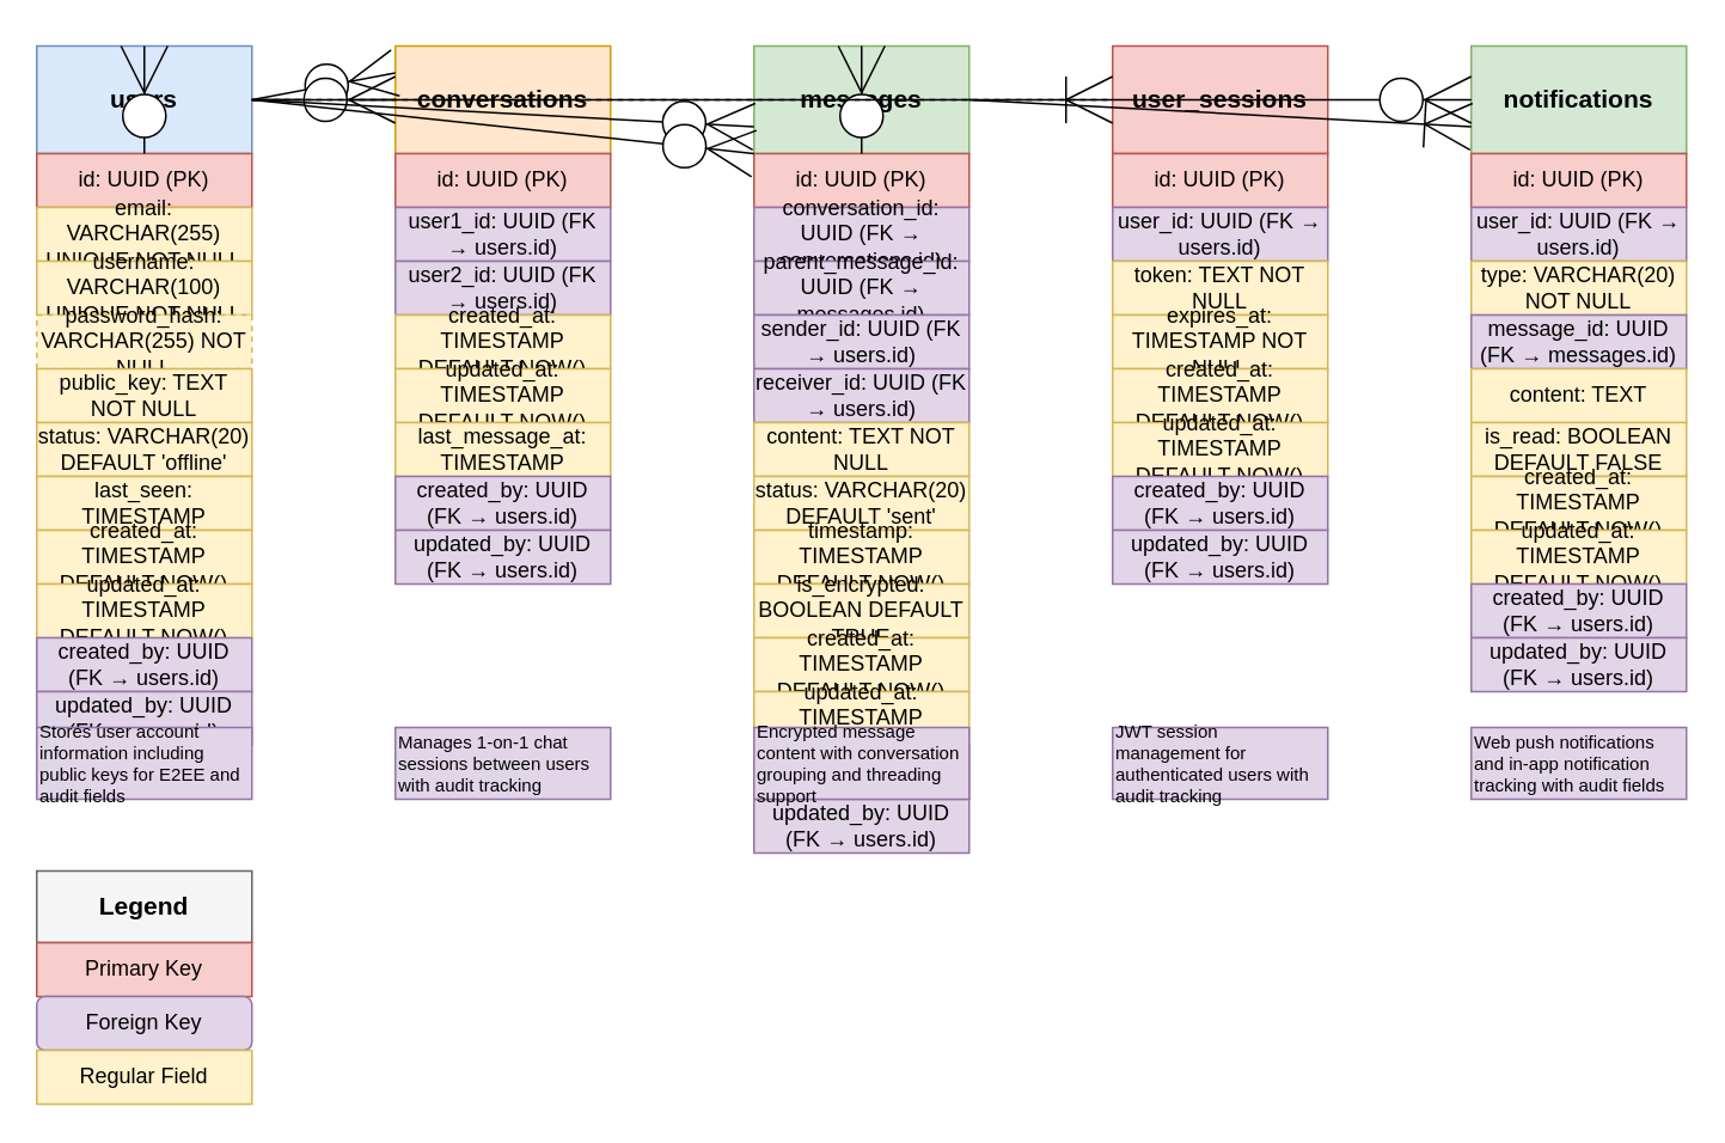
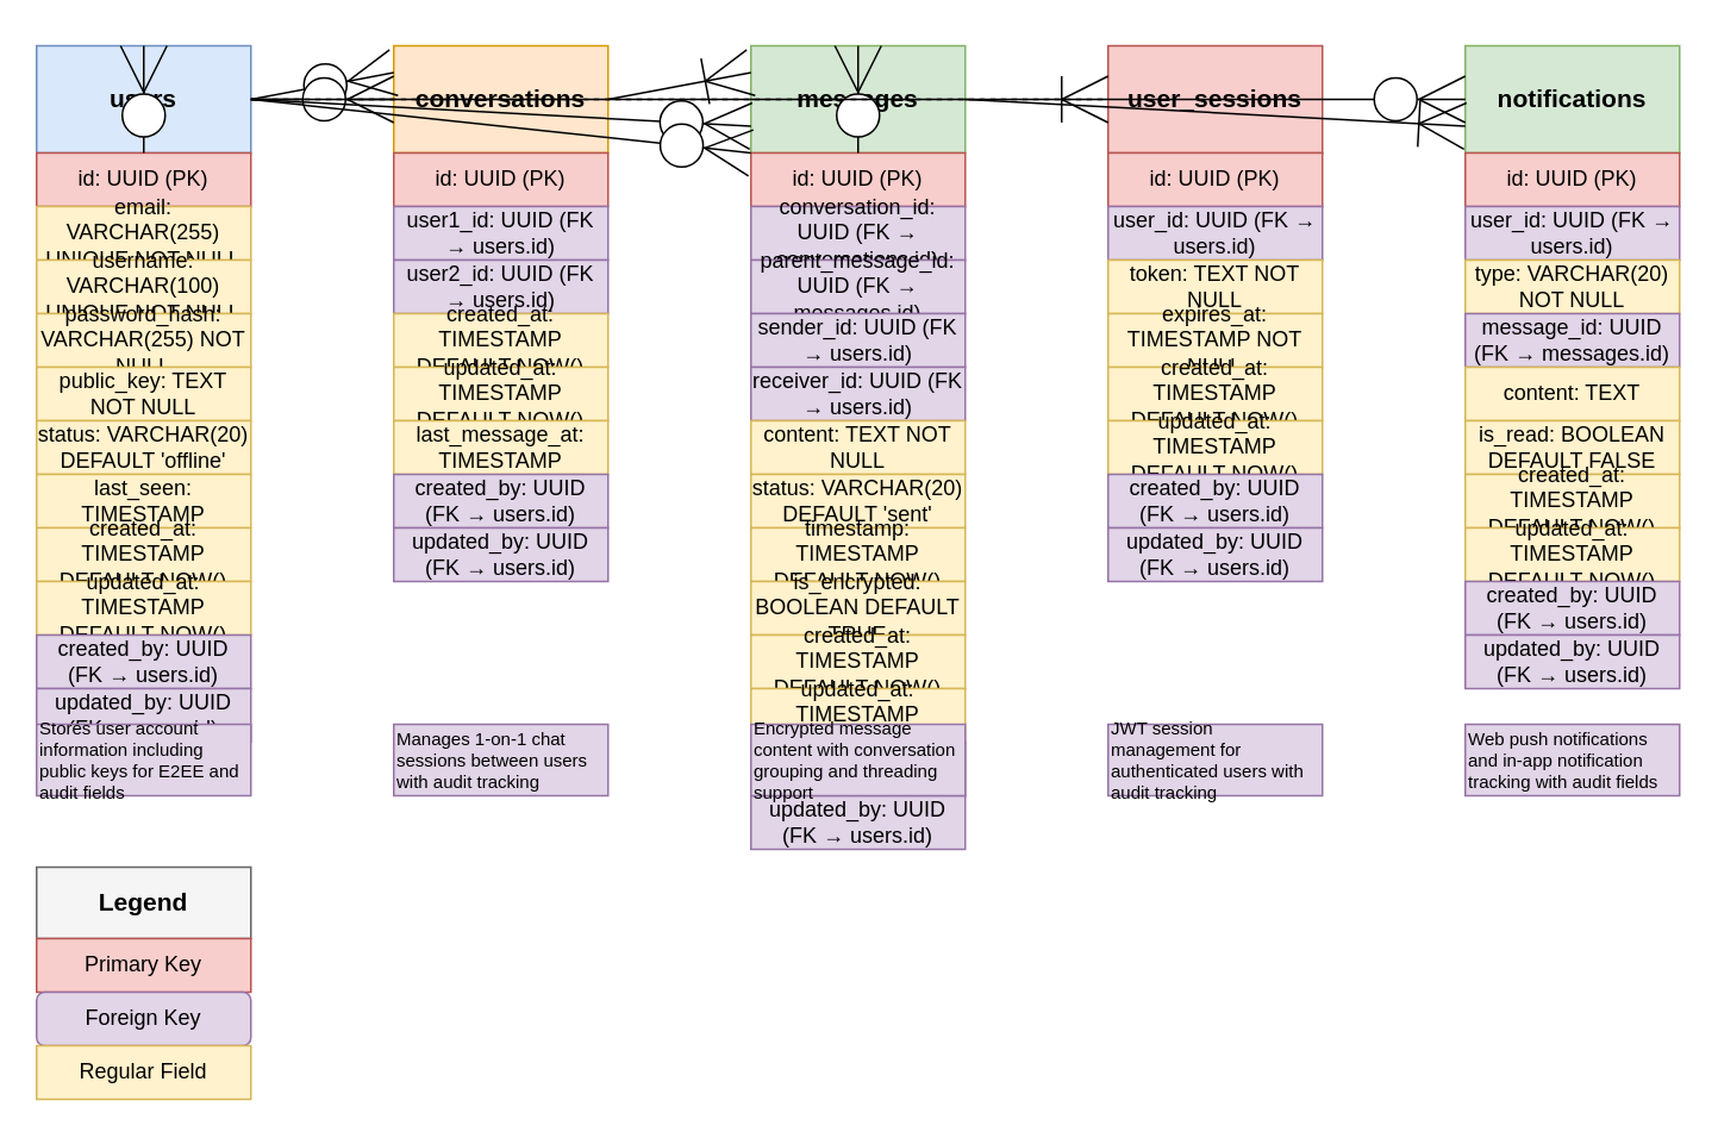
  <mxCell id="0" />
  <mxCell id="1" parent="0" />
  <mxCell id="2" value="users" style="rounded=0;whiteSpace=wrap;html=1;fillColor=#dae8fc;strokeColor=#6c8ebf;fontSize=14;fontStyle=1;" vertex="1" parent="1"><mxGeometry x="20" y="20" width="120" height="60" as="geometry" /></mxCell>
  <mxCell id="3" value="id: UUID (PK)" style="rounded=0;whiteSpace=wrap;html=1;fillColor=#f8cecc;strokeColor=#b85450;fontSize=12;" vertex="1" parent="1"><mxGeometry x="20" y="80" width="120" height="30" as="geometry" /></mxCell>
  <mxCell id="4" value="email: VARCHAR(255) UNIQUE NOT NULL" style="rounded=0;whiteSpace=wrap;html=1;fillColor=#fff2cc;strokeColor=#d6b656;fontSize=12;" vertex="1" parent="1"><mxGeometry x="20" y="110" width="120" height="30" as="geometry" /></mxCell>
  <mxCell id="5" value="username: VARCHAR(100) UNIQUE NOT NULL" style="rounded=0;whiteSpace=wrap;html=1;fillColor=#fff2cc;strokeColor=#d6b656;fontSize=12;" vertex="1" parent="1"><mxGeometry x="20" y="140" width="120" height="30" as="geometry" /></mxCell>
- <mxCell id="6" value="password_hash: VARCHAR(255) NOT NULL" style="rounded=0;whiteSpace=wrap;html=1;fillColor=#fff2cc;strokeColor=#d6b656;fontSize=12;dashed=1;" vertex="1" parent="1"><mxGeometry x="20" y="170" width="120" height="30" as="geometry" /></mxCell>
+ <mxCell id="6" value="password_hash: VARCHAR(255) NOT NULL" style="rounded=0;whiteSpace=wrap;html=1;fillColor=#fff2cc;strokeColor=#d6b656;fontSize=12;" vertex="1" parent="1"><mxGeometry x="20" y="170" width="120" height="30" as="geometry" /></mxCell>
  <mxCell id="7" value="public_key: TEXT NOT NULL" style="rounded=0;whiteSpace=wrap;html=1;fillColor=#fff2cc;strokeColor=#d6b656;fontSize=12;" vertex="1" parent="1"><mxGeometry x="20" y="200" width="120" height="30" as="geometry" /></mxCell>
  <mxCell id="8" value="status: VARCHAR(20) DEFAULT 'offline'" style="rounded=0;whiteSpace=wrap;html=1;fillColor=#fff2cc;strokeColor=#d6b656;fontSize=12;" vertex="1" parent="1"><mxGeometry x="20" y="230" width="120" height="30" as="geometry" /></mxCell>
  <mxCell id="9" value="last_seen: TIMESTAMP" style="rounded=0;whiteSpace=wrap;html=1;fillColor=#fff2cc;strokeColor=#d6b656;fontSize=12;" vertex="1" parent="1"><mxGeometry x="20" y="260" width="120" height="30" as="geometry" /></mxCell>
  <mxCell id="10" value="created_at: TIMESTAMP DEFAULT NOW()" style="rounded=0;whiteSpace=wrap;html=1;fillColor=#fff2cc;strokeColor=#d6b656;fontSize=12;" vertex="1" parent="1"><mxGeometry x="20" y="290" width="120" height="30" as="geometry" /></mxCell>
  <mxCell id="11" value="updated_at: TIMESTAMP DEFAULT NOW()" style="rounded=0;whiteSpace=wrap;html=1;fillColor=#fff2cc;strokeColor=#d6b656;fontSize=12;" vertex="1" parent="1"><mxGeometry x="20" y="320" width="120" height="30" as="geometry" /></mxCell>
  <mxCell id="12" value="created_by: UUID (FK → users.id)" style="rounded=0;whiteSpace=wrap;html=1;fillColor=#e1d5e7;strokeColor=#9673a6;fontSize=12;" vertex="1" parent="1"><mxGeometry x="20" y="350" width="120" height="30" as="geometry" /></mxCell>
  <mxCell id="13" value="updated_by: UUID (FK → users.id)" style="rounded=0;whiteSpace=wrap;html=1;fillColor=#e1d5e7;strokeColor=#9673a6;fontSize=12;" vertex="1" parent="1"><mxGeometry x="20" y="380" width="120" height="30" as="geometry" /></mxCell>
  <mxCell id="14" value="conversations" style="rounded=0;whiteSpace=wrap;html=1;fillColor=#ffe6cc;strokeColor=#d79b00;fontSize=14;fontStyle=1;" vertex="1" parent="1"><mxGeometry x="220" y="20" width="120" height="60" as="geometry" /></mxCell>
  <mxCell id="15" value="id: UUID (PK)" style="rounded=0;whiteSpace=wrap;html=1;fillColor=#f8cecc;strokeColor=#b85450;fontSize=12;" vertex="1" parent="1"><mxGeometry x="220" y="80" width="120" height="30" as="geometry" /></mxCell>
  <mxCell id="16" value="user1_id: UUID (FK → users.id)" style="rounded=0;whiteSpace=wrap;html=1;fillColor=#e1d5e7;strokeColor=#9673a6;fontSize=12;" vertex="1" parent="1"><mxGeometry x="220" y="110" width="120" height="30" as="geometry" /></mxCell>
  <mxCell id="17" value="user2_id: UUID (FK → users.id)" style="rounded=0;whiteSpace=wrap;html=1;fillColor=#e1d5e7;strokeColor=#9673a6;fontSize=12;" vertex="1" parent="1"><mxGeometry x="220" y="140" width="120" height="30" as="geometry" /></mxCell>
  <mxCell id="18" value="created_at: TIMESTAMP DEFAULT NOW()" style="rounded=0;whiteSpace=wrap;html=1;fillColor=#fff2cc;strokeColor=#d6b656;fontSize=12;" vertex="1" parent="1"><mxGeometry x="220" y="170" width="120" height="30" as="geometry" /></mxCell>
  <mxCell id="19" value="updated_at: TIMESTAMP DEFAULT NOW()" style="rounded=0;whiteSpace=wrap;html=1;fillColor=#fff2cc;strokeColor=#d6b656;fontSize=12;" vertex="1" parent="1"><mxGeometry x="220" y="200" width="120" height="30" as="geometry" /></mxCell>
  <mxCell id="20" value="last_message_at: TIMESTAMP" style="rounded=0;whiteSpace=wrap;html=1;fillColor=#fff2cc;strokeColor=#d6b656;fontSize=12;" vertex="1" parent="1"><mxGeometry x="220" y="230" width="120" height="30" as="geometry" /></mxCell>
  <mxCell id="21" value="created_by: UUID (FK → users.id)" style="rounded=0;whiteSpace=wrap;html=1;fillColor=#e1d5e7;strokeColor=#9673a6;fontSize=12;" vertex="1" parent="1"><mxGeometry x="220" y="260" width="120" height="30" as="geometry" /></mxCell>
  <mxCell id="22" value="updated_by: UUID (FK → users.id)" style="rounded=0;whiteSpace=wrap;html=1;fillColor=#e1d5e7;strokeColor=#9673a6;fontSize=12;" vertex="1" parent="1"><mxGeometry x="220" y="290" width="120" height="30" as="geometry" /></mxCell>
  <mxCell id="23" value="messages" style="rounded=0;whiteSpace=wrap;html=1;fillColor=#d5e8d4;strokeColor=#82b366;fontSize=14;fontStyle=1;" vertex="1" parent="1"><mxGeometry x="420" y="20" width="120" height="60" as="geometry" /></mxCell>
  <mxCell id="24" value="id: UUID (PK)" style="rounded=0;whiteSpace=wrap;html=1;fillColor=#f8cecc;strokeColor=#b85450;fontSize=12;" vertex="1" parent="1"><mxGeometry x="420" y="80" width="120" height="30" as="geometry" /></mxCell>
  <mxCell id="25" value="conversation_id: UUID (FK → conversations.id)" style="rounded=0;whiteSpace=wrap;html=1;fillColor=#e1d5e7;strokeColor=#9673a6;fontSize=12;" vertex="1" parent="1"><mxGeometry x="420" y="110" width="120" height="30" as="geometry" /></mxCell>
  <mxCell id="26" value="parent_message_id: UUID (FK → messages.id)" style="rounded=0;whiteSpace=wrap;html=1;fillColor=#e1d5e7;strokeColor=#9673a6;fontSize=12;" vertex="1" parent="1"><mxGeometry x="420" y="140" width="120" height="30" as="geometry" /></mxCell>
  <mxCell id="27" value="sender_id: UUID (FK → users.id)" style="rounded=0;whiteSpace=wrap;html=1;fillColor=#e1d5e7;strokeColor=#9673a6;fontSize=12;" vertex="1" parent="1"><mxGeometry x="420" y="170" width="120" height="30" as="geometry" /></mxCell>
  <mxCell id="28" value="receiver_id: UUID (FK → users.id)" style="rounded=0;whiteSpace=wrap;html=1;fillColor=#e1d5e7;strokeColor=#9673a6;fontSize=12;" vertex="1" parent="1"><mxGeometry x="420" y="200" width="120" height="30" as="geometry" /></mxCell>
  <mxCell id="29" value="content: TEXT NOT NULL" style="rounded=0;whiteSpace=wrap;html=1;fillColor=#fff2cc;strokeColor=#d6b656;fontSize=12;" vertex="1" parent="1"><mxGeometry x="420" y="230" width="120" height="30" as="geometry" /></mxCell>
  <mxCell id="30" value="status: VARCHAR(20) DEFAULT 'sent'" style="rounded=0;whiteSpace=wrap;html=1;fillColor=#fff2cc;strokeColor=#d6b656;fontSize=12;" vertex="1" parent="1"><mxGeometry x="420" y="260" width="120" height="30" as="geometry" /></mxCell>
  <mxCell id="31" value="timestamp: TIMESTAMP DEFAULT NOW()" style="rounded=0;whiteSpace=wrap;html=1;fillColor=#fff2cc;strokeColor=#d6b656;fontSize=12;" vertex="1" parent="1"><mxGeometry x="420" y="290" width="120" height="30" as="geometry" /></mxCell>
  <mxCell id="32" value="is_encrypted: BOOLEAN DEFAULT TRUE" style="rounded=0;whiteSpace=wrap;html=1;fillColor=#fff2cc;strokeColor=#d6b656;fontSize=12;" vertex="1" parent="1"><mxGeometry x="420" y="320" width="120" height="30" as="geometry" /></mxCell>
  <mxCell id="33" value="created_at: TIMESTAMP DEFAULT NOW()" style="rounded=0;whiteSpace=wrap;html=1;fillColor=#fff2cc;strokeColor=#d6b656;fontSize=12;" vertex="1" parent="1"><mxGeometry x="420" y="350" width="120" height="30" as="geometry" /></mxCell>
  <mxCell id="34" value="updated_at: TIMESTAMP DEFAULT NOW()" style="rounded=0;whiteSpace=wrap;html=1;fillColor=#fff2cc;strokeColor=#d6b656;fontSize=12;" vertex="1" parent="1"><mxGeometry x="420" y="380" width="120" height="30" as="geometry" /></mxCell>
  <mxCell id="35" value="created_by: UUID (FK → users.id)" style="rounded=0;whiteSpace=wrap;html=1;fillColor=#e1d5e7;strokeColor=#9673a6;fontSize=12;" vertex="1" parent="1"><mxGeometry x="420" y="410" width="120" height="30" as="geometry" /></mxCell>
  <mxCell id="36" value="updated_by: UUID (FK → users.id)" style="rounded=0;whiteSpace=wrap;html=1;fillColor=#e1d5e7;strokeColor=#9673a6;fontSize=12;" vertex="1" parent="1"><mxGeometry x="420" y="440" width="120" height="30" as="geometry" /></mxCell>
  <mxCell id="37" value="user_sessions" style="rounded=0;whiteSpace=wrap;html=1;fillColor=#f8cecc;strokeColor=#b85450;fontSize=14;fontStyle=1;" vertex="1" parent="1"><mxGeometry x="620" y="20" width="120" height="60" as="geometry" /></mxCell>
  <mxCell id="38" value="id: UUID (PK)" style="rounded=0;whiteSpace=wrap;html=1;fillColor=#f8cecc;strokeColor=#b85450;fontSize=12;" vertex="1" parent="1"><mxGeometry x="620" y="80" width="120" height="30" as="geometry" /></mxCell>
  <mxCell id="39" value="user_id: UUID (FK → users.id)" style="rounded=0;whiteSpace=wrap;html=1;fillColor=#e1d5e7;strokeColor=#9673a6;fontSize=12;" vertex="1" parent="1"><mxGeometry x="620" y="110" width="120" height="30" as="geometry" /></mxCell>
  <mxCell id="40" value="token: TEXT NOT NULL" style="rounded=0;whiteSpace=wrap;html=1;fillColor=#fff2cc;strokeColor=#d6b656;fontSize=12;" vertex="1" parent="1"><mxGeometry x="620" y="140" width="120" height="30" as="geometry" /></mxCell>
  <mxCell id="41" value="expires_at: TIMESTAMP NOT NULL" style="rounded=0;whiteSpace=wrap;html=1;fillColor=#fff2cc;strokeColor=#d6b656;fontSize=12;" vertex="1" parent="1"><mxGeometry x="620" y="170" width="120" height="30" as="geometry" /></mxCell>
  <mxCell id="42" value="created_at: TIMESTAMP DEFAULT NOW()" style="rounded=0;whiteSpace=wrap;html=1;fillColor=#fff2cc;strokeColor=#d6b656;fontSize=12;" vertex="1" parent="1"><mxGeometry x="620" y="200" width="120" height="30" as="geometry" /></mxCell>
  <mxCell id="43" value="updated_at: TIMESTAMP DEFAULT NOW()" style="rounded=0;whiteSpace=wrap;html=1;fillColor=#fff2cc;strokeColor=#d6b656;fontSize=12;" vertex="1" parent="1"><mxGeometry x="620" y="230" width="120" height="30" as="geometry" /></mxCell>
  <mxCell id="44" value="created_by: UUID (FK → users.id)" style="rounded=0;whiteSpace=wrap;html=1;fillColor=#e1d5e7;strokeColor=#9673a6;fontSize=12;" vertex="1" parent="1"><mxGeometry x="620" y="260" width="120" height="30" as="geometry" /></mxCell>
  <mxCell id="45" value="updated_by: UUID (FK → users.id)" style="rounded=0;whiteSpace=wrap;html=1;fillColor=#e1d5e7;strokeColor=#9673a6;fontSize=12;" vertex="1" parent="1"><mxGeometry x="620" y="290" width="120" height="30" as="geometry" /></mxCell>
  <mxCell id="46" value="notifications" style="rounded=0;whiteSpace=wrap;html=1;fillColor=#d5e8d4;strokeColor=#82b366;fontSize=14;fontStyle=1;" vertex="1" parent="1"><mxGeometry x="820" y="20" width="120" height="60" as="geometry" /></mxCell>
  <mxCell id="47" value="id: UUID (PK)" style="rounded=0;whiteSpace=wrap;html=1;fillColor=#f8cecc;strokeColor=#b85450;fontSize=12;" vertex="1" parent="1"><mxGeometry x="820" y="80" width="120" height="30" as="geometry" /></mxCell>
  <mxCell id="48" value="user_id: UUID (FK → users.id)" style="rounded=0;whiteSpace=wrap;html=1;fillColor=#e1d5e7;strokeColor=#9673a6;fontSize=12;" vertex="1" parent="1"><mxGeometry x="820" y="110" width="120" height="30" as="geometry" /></mxCell>
  <mxCell id="49" value="type: VARCHAR(20) NOT NULL" style="rounded=0;whiteSpace=wrap;html=1;fillColor=#fff2cc;strokeColor=#d6b656;fontSize=12;" vertex="1" parent="1"><mxGeometry x="820" y="140" width="120" height="30" as="geometry" /></mxCell>
  <mxCell id="50" value="message_id: UUID (FK → messages.id)" style="rounded=0;whiteSpace=wrap;html=1;fillColor=#e1d5e7;strokeColor=#9673a6;fontSize=12;" vertex="1" parent="1"><mxGeometry x="820" y="170" width="120" height="30" as="geometry" /></mxCell>
  <mxCell id="51" value="content: TEXT" style="rounded=0;whiteSpace=wrap;html=1;fillColor=#fff2cc;strokeColor=#d6b656;fontSize=12;" vertex="1" parent="1"><mxGeometry x="820" y="200" width="120" height="30" as="geometry" /></mxCell>
  <mxCell id="52" value="is_read: BOOLEAN DEFAULT FALSE" style="rounded=0;whiteSpace=wrap;html=1;fillColor=#fff2cc;strokeColor=#d6b656;fontSize=12;" vertex="1" parent="1"><mxGeometry x="820" y="230" width="120" height="30" as="geometry" /></mxCell>
  <mxCell id="53" value="created_at: TIMESTAMP DEFAULT NOW()" style="rounded=0;whiteSpace=wrap;html=1;fillColor=#fff2cc;strokeColor=#d6b656;fontSize=12;" vertex="1" parent="1"><mxGeometry x="820" y="260" width="120" height="30" as="geometry" /></mxCell>
  <mxCell id="54" value="updated_at: TIMESTAMP DEFAULT NOW()" style="rounded=0;whiteSpace=wrap;html=1;fillColor=#fff2cc;strokeColor=#d6b656;fontSize=12;" vertex="1" parent="1"><mxGeometry x="820" y="290" width="120" height="30" as="geometry" /></mxCell>
  <mxCell id="55" value="created_by: UUID (FK → users.id)" style="rounded=0;whiteSpace=wrap;html=1;fillColor=#e1d5e7;strokeColor=#9673a6;fontSize=12;" vertex="1" parent="1"><mxGeometry x="820" y="320" width="120" height="30" as="geometry" /></mxCell>
  <mxCell id="56" value="updated_by: UUID (FK → users.id)" style="rounded=0;whiteSpace=wrap;html=1;fillColor=#e1d5e7;strokeColor=#9673a6;fontSize=12;" vertex="1" parent="1"><mxGeometry x="820" y="350" width="120" height="30" as="geometry" /></mxCell>
  <mxCell id="57" value="" style="endArrow=ERzeroToMany;endFill=1;endSize=24;html=1;rounded=0;exitX=1;exitY=0.5;exitDx=0;exitDy=0;entryX=0;entryY=0.25;entryDx=0;entryDy=0;" edge="1" parent="1" source="2" target="14"><mxGeometry width="160" relative="1" as="geometry"><mxPoint x="180" y="50" as="sourcePoint" /><mxPoint x="340" y="50" as="targetPoint" /></mxGeometry></mxCell>
  <mxCell id="58" value="" style="endArrow=ERzeroToMany;endFill=1;endSize=24;html=1;rounded=0;exitX=1;exitY=0.5;exitDx=0;exitDy=0;entryX=0;entryY=0.5;entryDx=0;entryDy=0;" edge="1" parent="1" source="2" target="14"><mxGeometry width="160" relative="1" as="geometry"><mxPoint x="180" y="50" as="sourcePoint" /><mxPoint x="340" y="50" as="targetPoint" /></mxGeometry></mxCell>
+ <mxCell id="59" value="" style="endArrow=ERoneToMany;endFill=1;endSize=24;html=1;rounded=0;exitX=1;exitY=0.5;exitDx=0;exitDy=0;entryX=0;entryY=0.25;entryDx=0;entryDy=0;" edge="1" parent="1" source="14" target="23"><mxGeometry width="160" relative="1" as="geometry"><mxPoint x="380" y="50" as="sourcePoint" /><mxPoint x="540" y="50" as="targetPoint" /></mxGeometry></mxCell>
  <mxCell id="60" value="" style="endArrow=ERzeroToMany;endFill=1;endSize=24;html=1;rounded=0;exitX=0.5;exitY=1;exitDx=0;exitDy=0;entryX=0.5;entryY=0;entryDx=0;entryDy=0;" edge="1" parent="1" source="23" target="23"><mxGeometry width="160" relative="1" as="geometry"><mxPoint x="480" y="440" as="sourcePoint" /><mxPoint x="480" y="80" as="targetPoint" /></mxGeometry></mxCell>
  <mxCell id="61" value="" style="endArrow=ERzeroToMany;endFill=1;endSize=24;html=1;rounded=0;exitX=1;exitY=0.5;exitDx=0;exitDy=0;entryX=0;entryY=0.75;entryDx=0;entryDy=0;" edge="1" parent="1" source="2" target="23"><mxGeometry width="160" relative="1" as="geometry"><mxPoint x="180" y="50" as="sourcePoint" /><mxPoint x="540" y="50" as="targetPoint" /></mxGeometry></mxCell>
  <mxCell id="62" value="" style="endArrow=ERzeroToMany;endFill=1;endSize=24;html=1;rounded=0;exitX=1;exitY=0.5;exitDx=0;exitDy=0;entryX=0;entryY=1;entryDx=0;entryDy=0;" edge="1" parent="1" source="2" target="23"><mxGeometry width="160" relative="1" as="geometry"><mxPoint x="180" y="50" as="sourcePoint" /><mxPoint x="540" y="50" as="targetPoint" /></mxGeometry></mxCell>
  <mxCell id="63" value="" style="endArrow=ERoneToMany;endFill=1;endSize=24;html=1;rounded=0;exitX=1;exitY=0.5;exitDx=0;exitDy=0;entryX=0;entryY=0.5;entryDx=0;entryDy=0;dashed=1;" edge="1" parent="1" source="2" target="37"><mxGeometry width="160" relative="1" as="geometry"><mxPoint x="180" y="50" as="sourcePoint" /><mxPoint x="620" y="50" as="targetPoint" /></mxGeometry></mxCell>
  <mxCell id="64" value="" style="endArrow=ERzeroToMany;endFill=1;endSize=24;html=1;rounded=0;exitX=1;exitY=0.5;exitDx=0;exitDy=0;entryX=0;entryY=0.5;entryDx=0;entryDy=0;" edge="1" parent="1" source="2" target="46"><mxGeometry width="160" relative="1" as="geometry"><mxPoint x="180" y="50" as="sourcePoint" /><mxPoint x="820" y="50" as="targetPoint" /></mxGeometry></mxCell>
  <mxCell id="65" value="" style="endArrow=ERoneToMany;endFill=1;endSize=24;html=1;rounded=0;exitX=1;exitY=0.5;exitDx=0;exitDy=0;entryX=0;entryY=0.75;entryDx=0;entryDy=0;" edge="1" parent="1" source="23" target="46"><mxGeometry width="160" relative="1" as="geometry"><mxPoint x="580" y="50" as="sourcePoint" /><mxPoint x="820" y="50" as="targetPoint" /></mxGeometry></mxCell>
  <mxCell id="66" value="" style="endArrow=ERzeroToMany;endFill=1;endSize=24;html=1;rounded=0;exitX=0.5;exitY=1;exitDx=0;exitDy=0;entryX=0.5;entryY=0;entryDx=0;entryDy=0;" edge="1" parent="1" source="2" target="2"><mxGeometry width="160" relative="1" as="geometry"><mxPoint x="80" y="380" as="sourcePoint" /><mxPoint x="80" y="80" as="targetPoint" /></mxGeometry></mxCell>
  <mxCell id="67" value="Legend" style="rounded=0;whiteSpace=wrap;html=1;fillColor=#f5f5f5;strokeColor=#666666;fontSize=14;fontStyle=1;" vertex="1" parent="1"><mxGeometry x="20" y="480" width="120" height="40" as="geometry" /></mxCell>
  <mxCell id="68" value="Primary Key" style="rounded=0;whiteSpace=wrap;html=1;fillColor=#f8cecc;strokeColor=#b85450;fontSize=12;" vertex="1" parent="1"><mxGeometry x="20" y="520" width="120" height="30" as="geometry" /></mxCell>
  <mxCell id="69" value="Foreign Key" style="whiteSpace=wrap;html=1;fillColor=#e1d5e7;strokeColor=#9673a6;fontSize=12;rounded=1;" vertex="1" parent="1"><mxGeometry x="20" y="550" width="120" height="30" as="geometry" /></mxCell>
  <mxCell id="70" value="Regular Field" style="rounded=0;whiteSpace=wrap;html=1;fillColor=#fff2cc;strokeColor=#d6b656;fontSize=12;" vertex="1" parent="1"><mxGeometry x="20" y="580" width="120" height="30" as="geometry" /></mxCell>
  <mxCell id="71" value="Stores user account information including public keys for E2EE and audit fields" style="rounded=0;whiteSpace=wrap;html=1;fillColor=#e1d5e7;strokeColor=#9673a6;fontSize=10;align=left;" vertex="1" parent="1"><mxGeometry x="20" y="400" width="120" height="40" as="geometry" /></mxCell>
  <mxCell id="72" value="Manages 1-on-1 chat sessions between users with audit tracking" style="rounded=0;whiteSpace=wrap;html=1;fillColor=#e1d5e7;strokeColor=#9673a6;fontSize=10;align=left;" vertex="1" parent="1"><mxGeometry x="220" y="400" width="120" height="40" as="geometry" /></mxCell>
  <mxCell id="73" value="Encrypted message content with conversation grouping and threading support" style="rounded=0;whiteSpace=wrap;html=1;fillColor=#e1d5e7;strokeColor=#9673a6;fontSize=10;align=left;" vertex="1" parent="1"><mxGeometry x="420" y="400" width="120" height="40" as="geometry" /></mxCell>
  <mxCell id="74" value="JWT session management for authenticated users with audit tracking" style="rounded=0;whiteSpace=wrap;html=1;fillColor=#e1d5e7;strokeColor=#9673a6;fontSize=10;align=left;" vertex="1" parent="1"><mxGeometry x="620" y="400" width="120" height="40" as="geometry" /></mxCell>
  <mxCell id="75" value="Web push notifications and in-app notification tracking with audit fields" style="rounded=0;whiteSpace=wrap;html=1;fillColor=#e1d5e7;strokeColor=#9673a6;fontSize=10;align=left;" vertex="1" parent="1"><mxGeometry x="820" y="400" width="120" height="40" as="geometry" /></mxCell>
